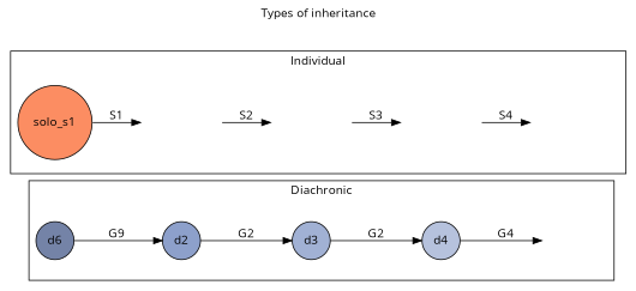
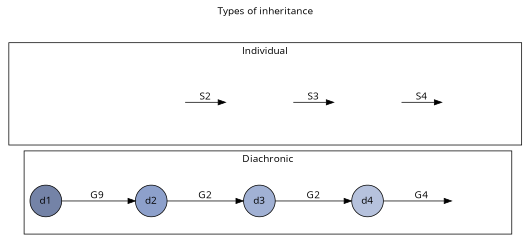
  digraph {
    fontname="Open Sans"
    label="Types of inheritance"
    labelloc=t
    rankdir=LR
    node [fontname="Open Sans" shape=circle style=filled]
    edge [fontname="Open Sans"]
-   d1 [fillcolor="#7483A7" label=d6]
+   d1 [fillcolor="#7483A7"]
    d2 [fillcolor="#8DA0CB"]
    d3 [fillcolor="#A1B1D4"]
    d4 [fillcolor="#B6C2DD"]
    dinv1 [style=invis width=0]
-   solo_s1 [fillcolor="#FC8D62"]
    solo_s2 [style=invis width=0.2]
    soloinv2 [style=invis width=0]
    solo_s3 [style=invis width=0.2]
    solo_s4 [style=invis width=0.2]
    subgraph cluster_1 {
      label=Diachronic
      d1
      d2
      d3
      d4
      dinv1
    }
    subgraph cluster_2 {
      label=Individual
-     solo_s1
      solo_s2
      soloinv2
      solo_s3
      solo_s4
    }
    d1 -> d2 [label=G9]
    d2 -> d3 [label=G2]
    d3 -> d4 [label=G2]
    d4 -> dinv1 [label=G4]
-   solo_s1 -> solo_s2 [label=S1]
    solo_s2 -> solo_s3 [label=S2]
    solo_s3 -> solo_s4 [label=S3]
    solo_s4 -> soloinv2 [label=S4]
  }
